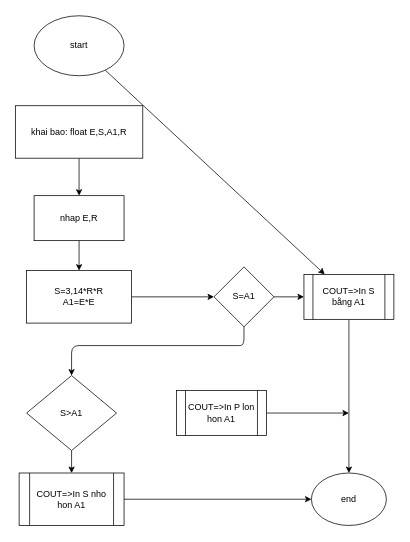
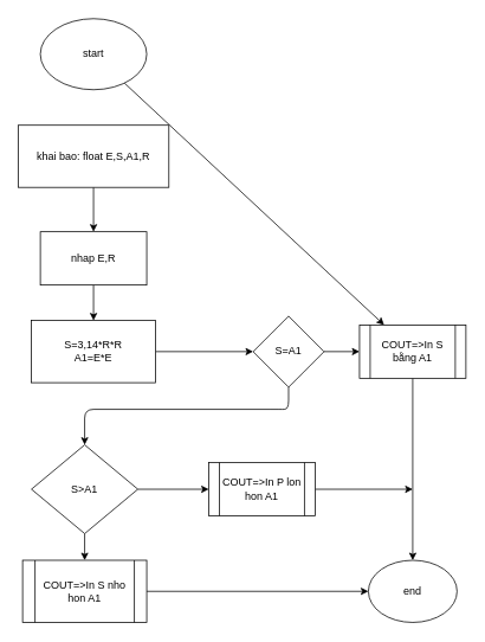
  <mxCell id="0" />
  <mxCell id="1" parent="0" />
  <mxCell id="2" value="" style="edgeStyle=none;html=1;" edge="1" parent="1" source="3" target="14"><mxGeometry relative="1" as="geometry" /></mxCell>
  <mxCell id="3" value="start" style="ellipse;whiteSpace=wrap;html=1;" vertex="1" parent="1"><mxGeometry x="45" y="20" width="120" height="80" as="geometry" /></mxCell>
  <mxCell id="4" value="" style="edgeStyle=none;html=1;" edge="1" parent="1" source="5" target="7"><mxGeometry relative="1" as="geometry" /></mxCell>
  <mxCell id="5" value="khai bao: float E,S,A1,R" style="rounded=0;whiteSpace=wrap;html=1;" vertex="1" parent="1"><mxGeometry x="20" y="140" width="170" height="70" as="geometry" /></mxCell>
  <mxCell id="6" value="" style="edgeStyle=none;html=1;" edge="1" parent="1" source="7" target="9"><mxGeometry relative="1" as="geometry" /></mxCell>
  <mxCell id="7" value="nhap E,R" style="rounded=0;whiteSpace=wrap;html=1;" vertex="1" parent="1"><mxGeometry x="45" y="260" width="120" height="60" as="geometry" /></mxCell>
  <mxCell id="8" value="" style="edgeStyle=none;html=1;" edge="1" parent="1" source="9" target="12"><mxGeometry relative="1" as="geometry" /></mxCell>
  <mxCell id="9" value="S=3,14*R*R&lt;br&gt;A1=E*E" style="rounded=0;whiteSpace=wrap;html=1;" vertex="1" parent="1"><mxGeometry x="35" y="360" width="140" height="70" as="geometry" /></mxCell>
  <mxCell id="10" value="" style="edgeStyle=none;html=1;" edge="1" parent="1" source="12" target="14"><mxGeometry relative="1" as="geometry" /></mxCell>
  <mxCell id="11" style="edgeStyle=none;html=1;entryX=0.5;entryY=0;entryDx=0;entryDy=0;" edge="1" parent="1" source="12" target="17"><mxGeometry relative="1" as="geometry"><mxPoint x="335" y="520" as="targetPoint" /><Array as="points"><mxPoint x="325" y="460" /><mxPoint x="315" y="460" /><mxPoint x="95" y="460" /></Array></mxGeometry></mxCell>
  <mxCell id="12" value="S=A1" style="rhombus;whiteSpace=wrap;html=1;rounded=0;" vertex="1" parent="1"><mxGeometry x="285" y="355" width="80" height="80" as="geometry" /></mxCell>
  <mxCell id="13" style="edgeStyle=none;html=1;" edge="1" parent="1" source="14" target="22"><mxGeometry relative="1" as="geometry" /></mxCell>
  <mxCell id="14" value="COUT=&amp;gt;In S bằng A1" style="shape=process;whiteSpace=wrap;html=1;backgroundOutline=1;rounded=0;" vertex="1" parent="1"><mxGeometry x="405" y="365" width="120" height="60" as="geometry" /></mxCell>
+ <mxCell id="15" value="" style="edgeStyle=none;html=1;" edge="1" parent="1" source="17" target="19"><mxGeometry relative="1" as="geometry" /></mxCell>
  <mxCell id="16" value="" style="edgeStyle=none;html=1;" edge="1" parent="1" source="17" target="21"><mxGeometry relative="1" as="geometry" /></mxCell>
  <mxCell id="17" value="S&amp;gt;A1" style="rhombus;whiteSpace=wrap;html=1;" vertex="1" parent="1"><mxGeometry x="35" y="500" width="120" height="100" as="geometry" /></mxCell>
  <mxCell id="18" style="edgeStyle=none;html=1;" edge="1" parent="1" source="19"><mxGeometry relative="1" as="geometry"><mxPoint x="465" y="550" as="targetPoint" /></mxGeometry></mxCell>
  <mxCell id="19" value="COUT=&amp;gt;In P lon hon A1" style="shape=process;whiteSpace=wrap;html=1;backgroundOutline=1;" vertex="1" parent="1"><mxGeometry x="235" y="520" width="120" height="60" as="geometry" /></mxCell>
  <mxCell id="20" style="edgeStyle=none;html=1;" edge="1" parent="1" source="21" target="22"><mxGeometry relative="1" as="geometry" /></mxCell>
  <mxCell id="21" value="COUT=&amp;gt;In S nho hon A1" style="shape=process;whiteSpace=wrap;html=1;backgroundOutline=1;" vertex="1" parent="1"><mxGeometry x="25" y="630" width="140" height="70" as="geometry" /></mxCell>
  <mxCell id="22" value="end" style="ellipse;whiteSpace=wrap;html=1;" vertex="1" parent="1"><mxGeometry x="415" y="630" width="100" height="70" as="geometry" /></mxCell>
